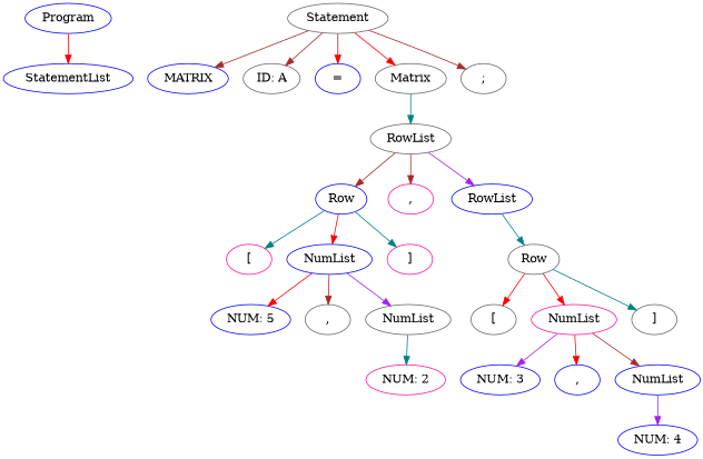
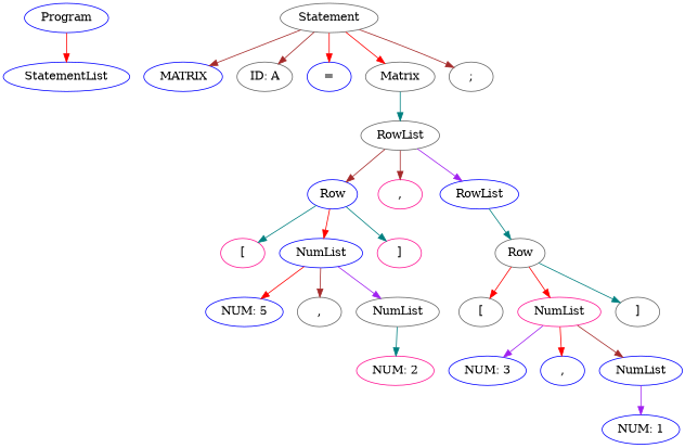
  digraph {
    node [color=blue]
    edge [color=red]
    n1 [label=Program]
    n2 [label=StatementList]
    n3 [color=gray40 label=Statement]
    n4 [label=MATRIX]
    n5 [color=gray40 label="ID: A"]
    n6 [label="="]
    n7 [color=gray40 label=Matrix]
    n8 [color=gray40 label=";"]
    n9 [color=gray40 label=RowList]
    n10 [label=Row]
    n11 [color=deeppink label=","]
    n12 [label=RowList]
    n13 [color=deeppink label="["]
    n14 [label=NumList]
    n15 [color=deeppink label="]"]
    n16 [color=gray40 label=Row]
    n17 [label="NUM: 5"]
    n18 [color=gray40 label=","]
    n19 [color=gray40 label=NumList]
    n20 [color=deeppink label="NUM: 2"]
    n21 [color=gray40 label="["]
    n22 [color=deeppink label=NumList]
    n23 [color=gray40 label="]"]
    n24 [label="NUM: 3"]
    n25 [label=","]
    n26 [label=NumList]
-   n27 [label="NUM: 4"]
+   n27 [label="NUM: 1"]
    n1 -> n2
    n3 -> n4 [color=brown]
    n3 -> n5 [color=brown]
    n3 -> n6
    n3 -> n7
    n3 -> n8 [color=brown]
    n7 -> n9 [color=teal]
    n9 -> n10 [color=brown]
    n9 -> n11 [color=brown]
    n9 -> n12 [color=purple]
    n10 -> n13 [color=teal]
    n10 -> n14
    n10 -> n15 [color=teal]
    n12 -> n16 [color=teal]
    n14 -> n17
    n14 -> n18 [color=brown]
    n14 -> n19 [color=purple]
    n16 -> n21
    n16 -> n22
    n16 -> n23 [color=teal]
    n19 -> n20 [color=teal]
    n22 -> n24 [color=purple]
    n22 -> n25
    n22 -> n26 [color=brown]
    n26 -> n27 [color=purple]
  }
